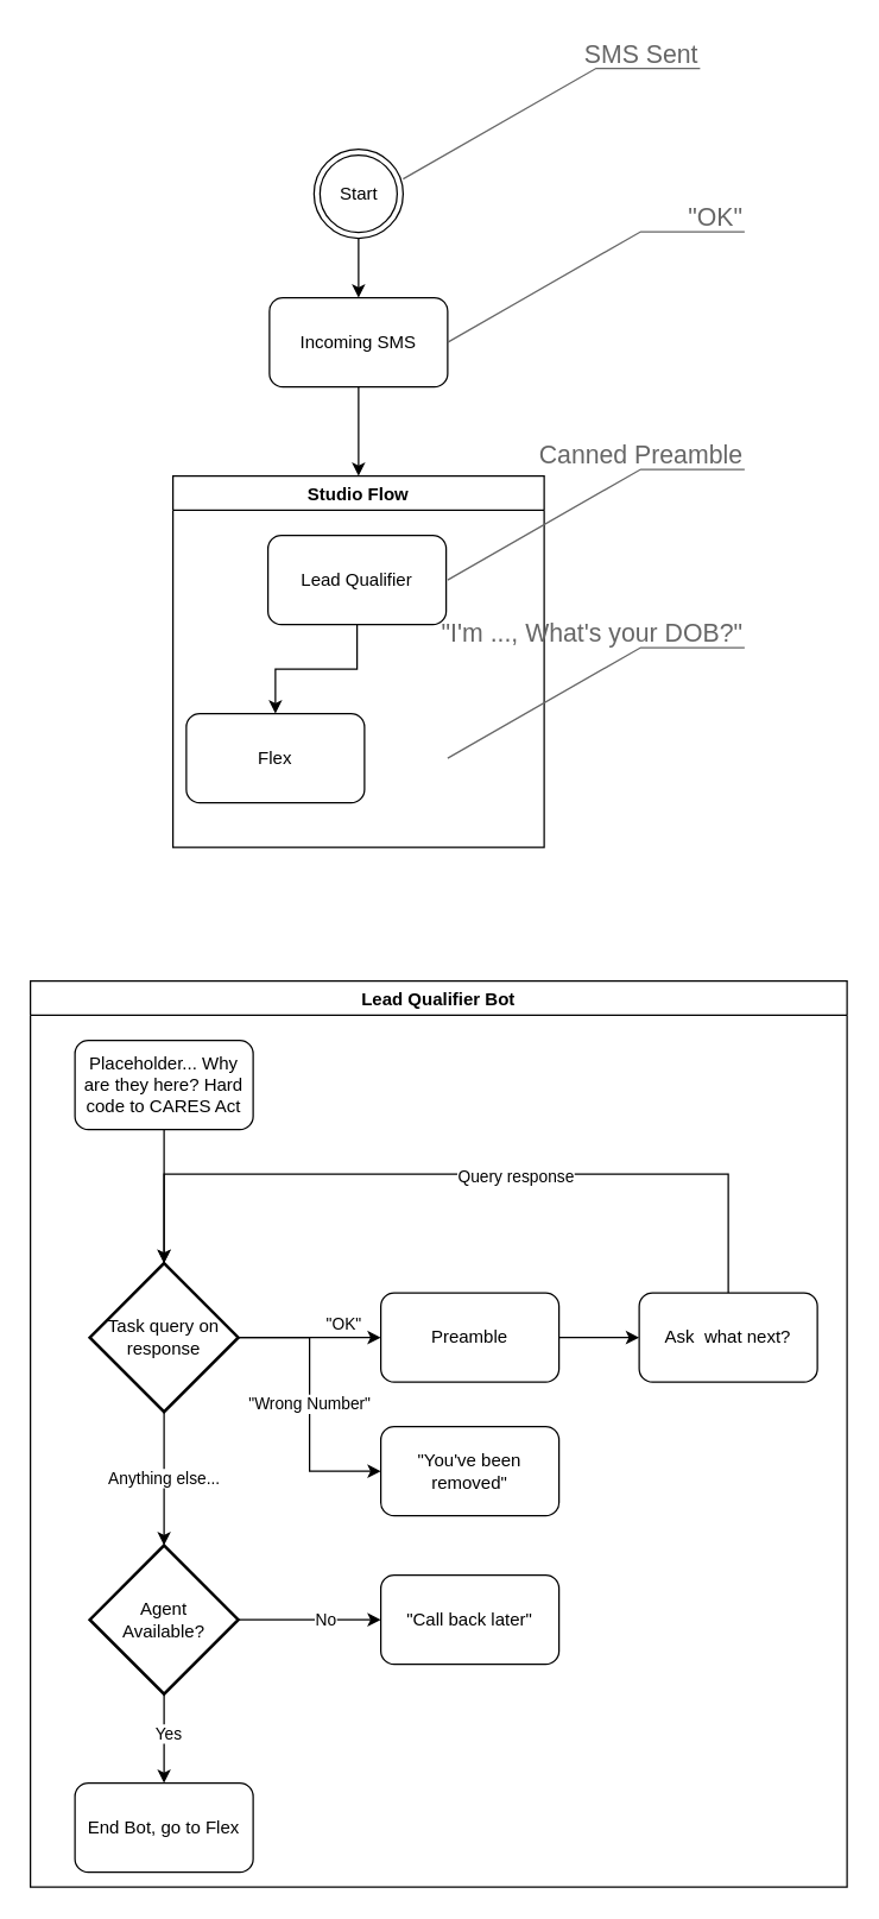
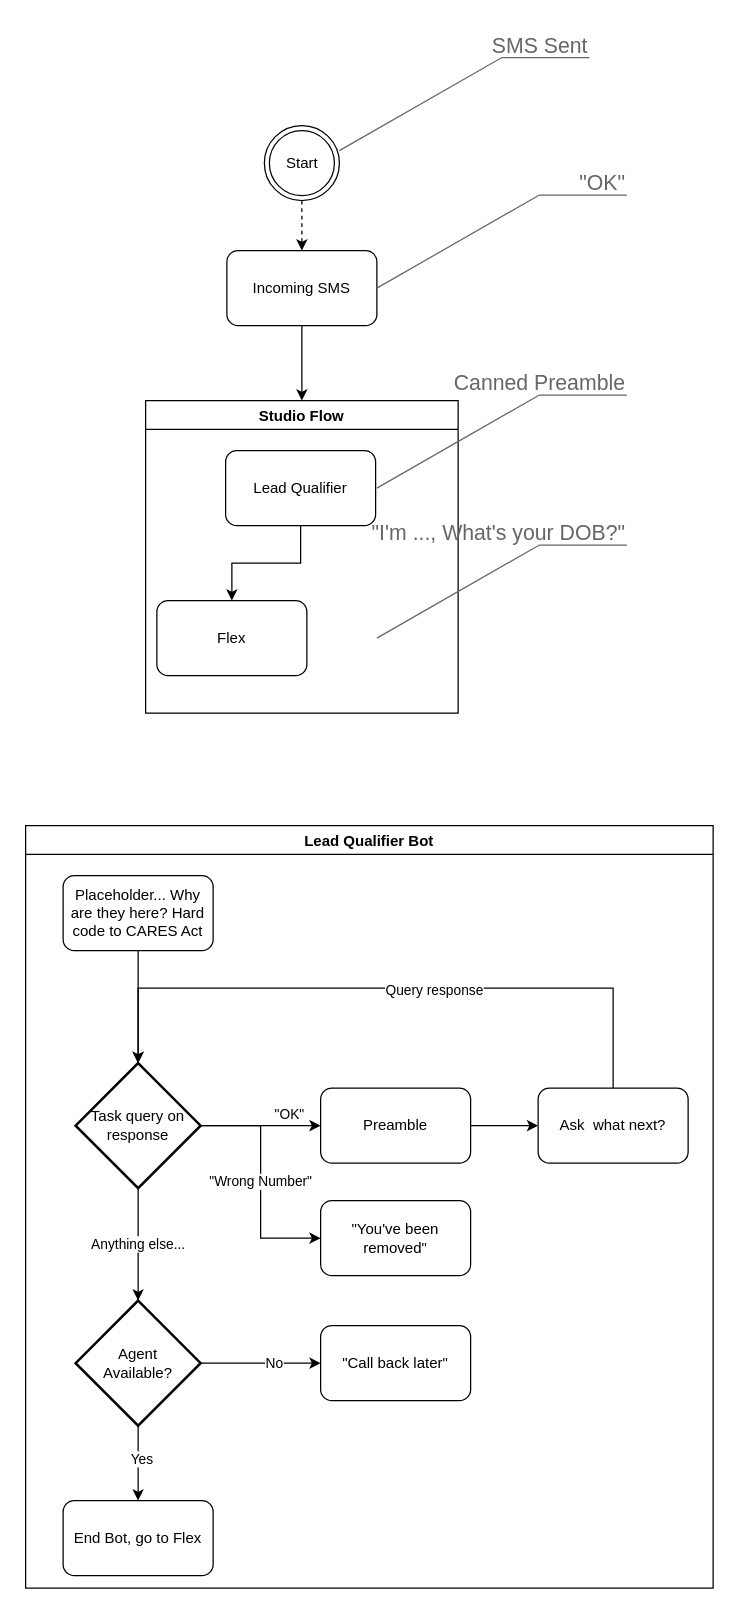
  <mxCell id="0" />
  <mxCell id="1" parent="0" />
- <mxCell id="2" style="edgeStyle=orthogonalEdgeStyle;rounded=0;orthogonalLoop=1;jettySize=auto;html=1;entryX=0.5;entryY=0;entryDx=0;entryDy=0;" edge="1" parent="1" source="3" target="6"><mxGeometry relative="1" as="geometry" /></mxCell>
+ <mxCell id="2" style="edgeStyle=orthogonalEdgeStyle;rounded=0;orthogonalLoop=1;jettySize=auto;html=1;entryX=0.5;entryY=0;entryDx=0;entryDy=0;dashed=1;" edge="1" parent="1" source="3" target="6"><mxGeometry relative="1" as="geometry" /></mxCell>
  <mxCell id="3" value="Start" style="ellipse;shape=doubleEllipse;html=1;dashed=0;whitespace=wrap;aspect=fixed;" vertex="1" parent="1"><mxGeometry x="211" y="100" width="60" height="60" as="geometry" /></mxCell>
  <mxCell id="4" value="SMS Sent &lt;br&gt;" style="strokeWidth=1;shadow=0;dashed=0;align=center;html=1;shape=mxgraph.mockup.text.callout;linkText=;textSize=17;textColor=#666666;callDir=NE;callStyle=line;fontSize=17;fontColor=#666666;align=right;verticalAlign=top;strokeColor=#666666;" vertex="1" parent="1"><mxGeometry x="271" y="20" width="200" height="100" as="geometry" /></mxCell>
  <mxCell id="5" style="edgeStyle=orthogonalEdgeStyle;rounded=0;orthogonalLoop=1;jettySize=auto;html=1;" edge="1" parent="1" source="6" target="7"><mxGeometry relative="1" as="geometry" /></mxCell>
  <mxCell id="6" value="Incoming SMS" style="rounded=1;whiteSpace=wrap;html=1;" vertex="1" parent="1"><mxGeometry x="181" y="200" width="120" height="60" as="geometry" /></mxCell>
  <mxCell id="7" value="Studio Flow" style="swimlane;" vertex="1" parent="1"><mxGeometry x="116" y="320" width="250" height="250" as="geometry" /></mxCell>
  <mxCell id="8" value="Flex" style="rounded=1;whiteSpace=wrap;html=1;" vertex="1" parent="7"><mxGeometry x="9" y="160" width="120" height="60" as="geometry" /></mxCell>
  <mxCell id="9" style="edgeStyle=orthogonalEdgeStyle;rounded=0;orthogonalLoop=1;jettySize=auto;html=1;entryX=0.5;entryY=0;entryDx=0;entryDy=0;" edge="1" parent="7" source="10" target="8"><mxGeometry relative="1" as="geometry" /></mxCell>
  <mxCell id="10" value="Lead Qualifier" style="rounded=1;whiteSpace=wrap;html=1;" vertex="1" parent="7"><mxGeometry x="64" y="40" width="120" height="60" as="geometry" /></mxCell>
  <mxCell id="11" value="&quot;OK&quot;" style="strokeWidth=1;shadow=0;dashed=0;align=center;html=1;shape=mxgraph.mockup.text.callout;linkText=;textSize=17;textColor=#666666;callDir=NE;callStyle=line;fontSize=17;fontColor=#666666;align=right;verticalAlign=top;strokeColor=#666666;" vertex="1" parent="1"><mxGeometry x="301" y="130" width="200" height="100" as="geometry" /></mxCell>
  <mxCell id="12" value="Lead Qualifier Bot" style="swimlane;" vertex="1" parent="1"><mxGeometry x="20" y="660" width="550" height="610" as="geometry" /></mxCell>
  <mxCell id="13" style="edgeStyle=orthogonalEdgeStyle;rounded=0;orthogonalLoop=1;jettySize=auto;html=1;" edge="1" parent="12" source="14" target="24"><mxGeometry relative="1" as="geometry" /></mxCell>
  <mxCell id="14" value="Preamble" style="rounded=1;whiteSpace=wrap;html=1;" vertex="1" parent="12"><mxGeometry x="236" y="210" width="120" height="60" as="geometry" /></mxCell>
  <mxCell id="15" style="edgeStyle=orthogonalEdgeStyle;rounded=0;orthogonalLoop=1;jettySize=auto;html=1;" edge="1" parent="12" source="19" target="14"><mxGeometry relative="1" as="geometry" /></mxCell>
  <mxCell id="16" value="&quot;OK&quot;" style="edgeLabel;html=1;align=center;verticalAlign=middle;resizable=0;points=[];" vertex="1" connectable="0" parent="15"><mxGeometry x="0.25" y="2" relative="1" as="geometry"><mxPoint x="10" y="-8" as="offset" /></mxGeometry></mxCell>
  <mxCell id="17" value="Anything else..." style="edgeStyle=orthogonalEdgeStyle;rounded=0;orthogonalLoop=1;jettySize=auto;html=1;" edge="1" parent="12" source="19" target="27"><mxGeometry relative="1" as="geometry" /></mxCell>
  <mxCell id="18" value="&quot;Wrong Number&quot;" style="edgeStyle=orthogonalEdgeStyle;rounded=0;orthogonalLoop=1;jettySize=auto;html=1;entryX=0;entryY=0.5;entryDx=0;entryDy=0;" edge="1" parent="12" source="19" target="28"><mxGeometry relative="1" as="geometry" /></mxCell>
  <mxCell id="19" value="Task query on response" style="strokeWidth=2;html=1;shape=mxgraph.flowchart.decision;whiteSpace=wrap;" vertex="1" parent="12"><mxGeometry x="40" y="190" width="100" height="100" as="geometry" /></mxCell>
  <mxCell id="20" style="edgeStyle=orthogonalEdgeStyle;rounded=0;orthogonalLoop=1;jettySize=auto;html=1;entryX=0.5;entryY=0;entryDx=0;entryDy=0;entryPerimeter=0;" edge="1" parent="12" source="21" target="19"><mxGeometry relative="1" as="geometry" /></mxCell>
  <mxCell id="21" value="Placeholder... Why are they here? Hard code to CARES Act" style="rounded=1;whiteSpace=wrap;html=1;" vertex="1" parent="12"><mxGeometry x="30" y="40" width="120" height="60" as="geometry" /></mxCell>
  <mxCell id="22" style="edgeStyle=orthogonalEdgeStyle;rounded=0;orthogonalLoop=1;jettySize=auto;html=1;" edge="1" parent="12" source="24" target="19"><mxGeometry relative="1" as="geometry"><Array as="points"><mxPoint x="470" y="130" /><mxPoint x="90" y="130" /></Array></mxGeometry></mxCell>
  <mxCell id="23" value="Query response" style="edgeLabel;html=1;align=center;verticalAlign=middle;resizable=0;points=[];" vertex="1" connectable="0" parent="22"><mxGeometry x="-0.139" y="1" relative="1" as="geometry"><mxPoint as="offset" /></mxGeometry></mxCell>
  <mxCell id="24" value="Ask &amp;nbsp;what next?" style="rounded=1;whiteSpace=wrap;html=1;" vertex="1" parent="12"><mxGeometry x="410" y="210" width="120" height="60" as="geometry" /></mxCell>
  <mxCell id="25" style="edgeStyle=orthogonalEdgeStyle;rounded=0;orthogonalLoop=1;jettySize=auto;html=1;" edge="1" parent="12" source="27" target="29"><mxGeometry relative="1" as="geometry" /></mxCell>
  <mxCell id="26" value="No" style="edgeLabel;html=1;align=center;verticalAlign=middle;resizable=0;points=[];" vertex="1" connectable="0" parent="25"><mxGeometry x="0.208" y="1" relative="1" as="geometry"><mxPoint as="offset" /></mxGeometry></mxCell>
  <mxCell id="27" value="Agent &lt;br&gt;Available?" style="strokeWidth=2;html=1;shape=mxgraph.flowchart.decision;whiteSpace=wrap;" vertex="1" parent="12"><mxGeometry x="40" y="380" width="100" height="100" as="geometry" /></mxCell>
  <mxCell id="28" value="&quot;You've been removed&quot;" style="rounded=1;whiteSpace=wrap;html=1;" vertex="1" parent="12"><mxGeometry x="236" y="300" width="120" height="60" as="geometry" /></mxCell>
  <mxCell id="29" value="&quot;Call back later&quot;" style="rounded=1;whiteSpace=wrap;html=1;" vertex="1" parent="12"><mxGeometry x="236" y="400" width="120" height="60" as="geometry" /></mxCell>
  <mxCell id="30" value="End Bot, go to Flex" style="rounded=1;whiteSpace=wrap;html=1;" vertex="1" parent="12"><mxGeometry x="30" y="540" width="120" height="60" as="geometry" /></mxCell>
  <mxCell id="31" style="edgeStyle=orthogonalEdgeStyle;rounded=0;orthogonalLoop=1;jettySize=auto;html=1;entryX=0.5;entryY=0;entryDx=0;entryDy=0;" edge="1" parent="12" source="27" target="30"><mxGeometry relative="1" as="geometry" /></mxCell>
  <mxCell id="32" value="Yes" style="edgeLabel;html=1;align=center;verticalAlign=middle;resizable=0;points=[];" vertex="1" connectable="0" parent="31"><mxGeometry x="-0.12" y="2" relative="1" as="geometry"><mxPoint as="offset" /></mxGeometry></mxCell>
  <mxCell id="33" value="Canned Preamble" style="strokeWidth=1;shadow=0;dashed=0;align=center;html=1;shape=mxgraph.mockup.text.callout;linkText=;textSize=17;textColor=#666666;callDir=NE;callStyle=line;fontSize=17;fontColor=#666666;align=right;verticalAlign=top;strokeColor=#666666;" vertex="1" parent="1"><mxGeometry x="301" y="290" width="200" height="100" as="geometry" /></mxCell>
  <mxCell id="34" value="&quot;I'm ..., What's your DOB?&quot;" style="strokeWidth=1;shadow=0;dashed=0;align=center;html=1;shape=mxgraph.mockup.text.callout;linkText=;textSize=17;textColor=#666666;callDir=NE;callStyle=line;fontSize=17;fontColor=#666666;align=right;verticalAlign=top;strokeColor=#666666;" vertex="1" parent="1"><mxGeometry x="301" y="410" width="200" height="100" as="geometry" /></mxCell>
